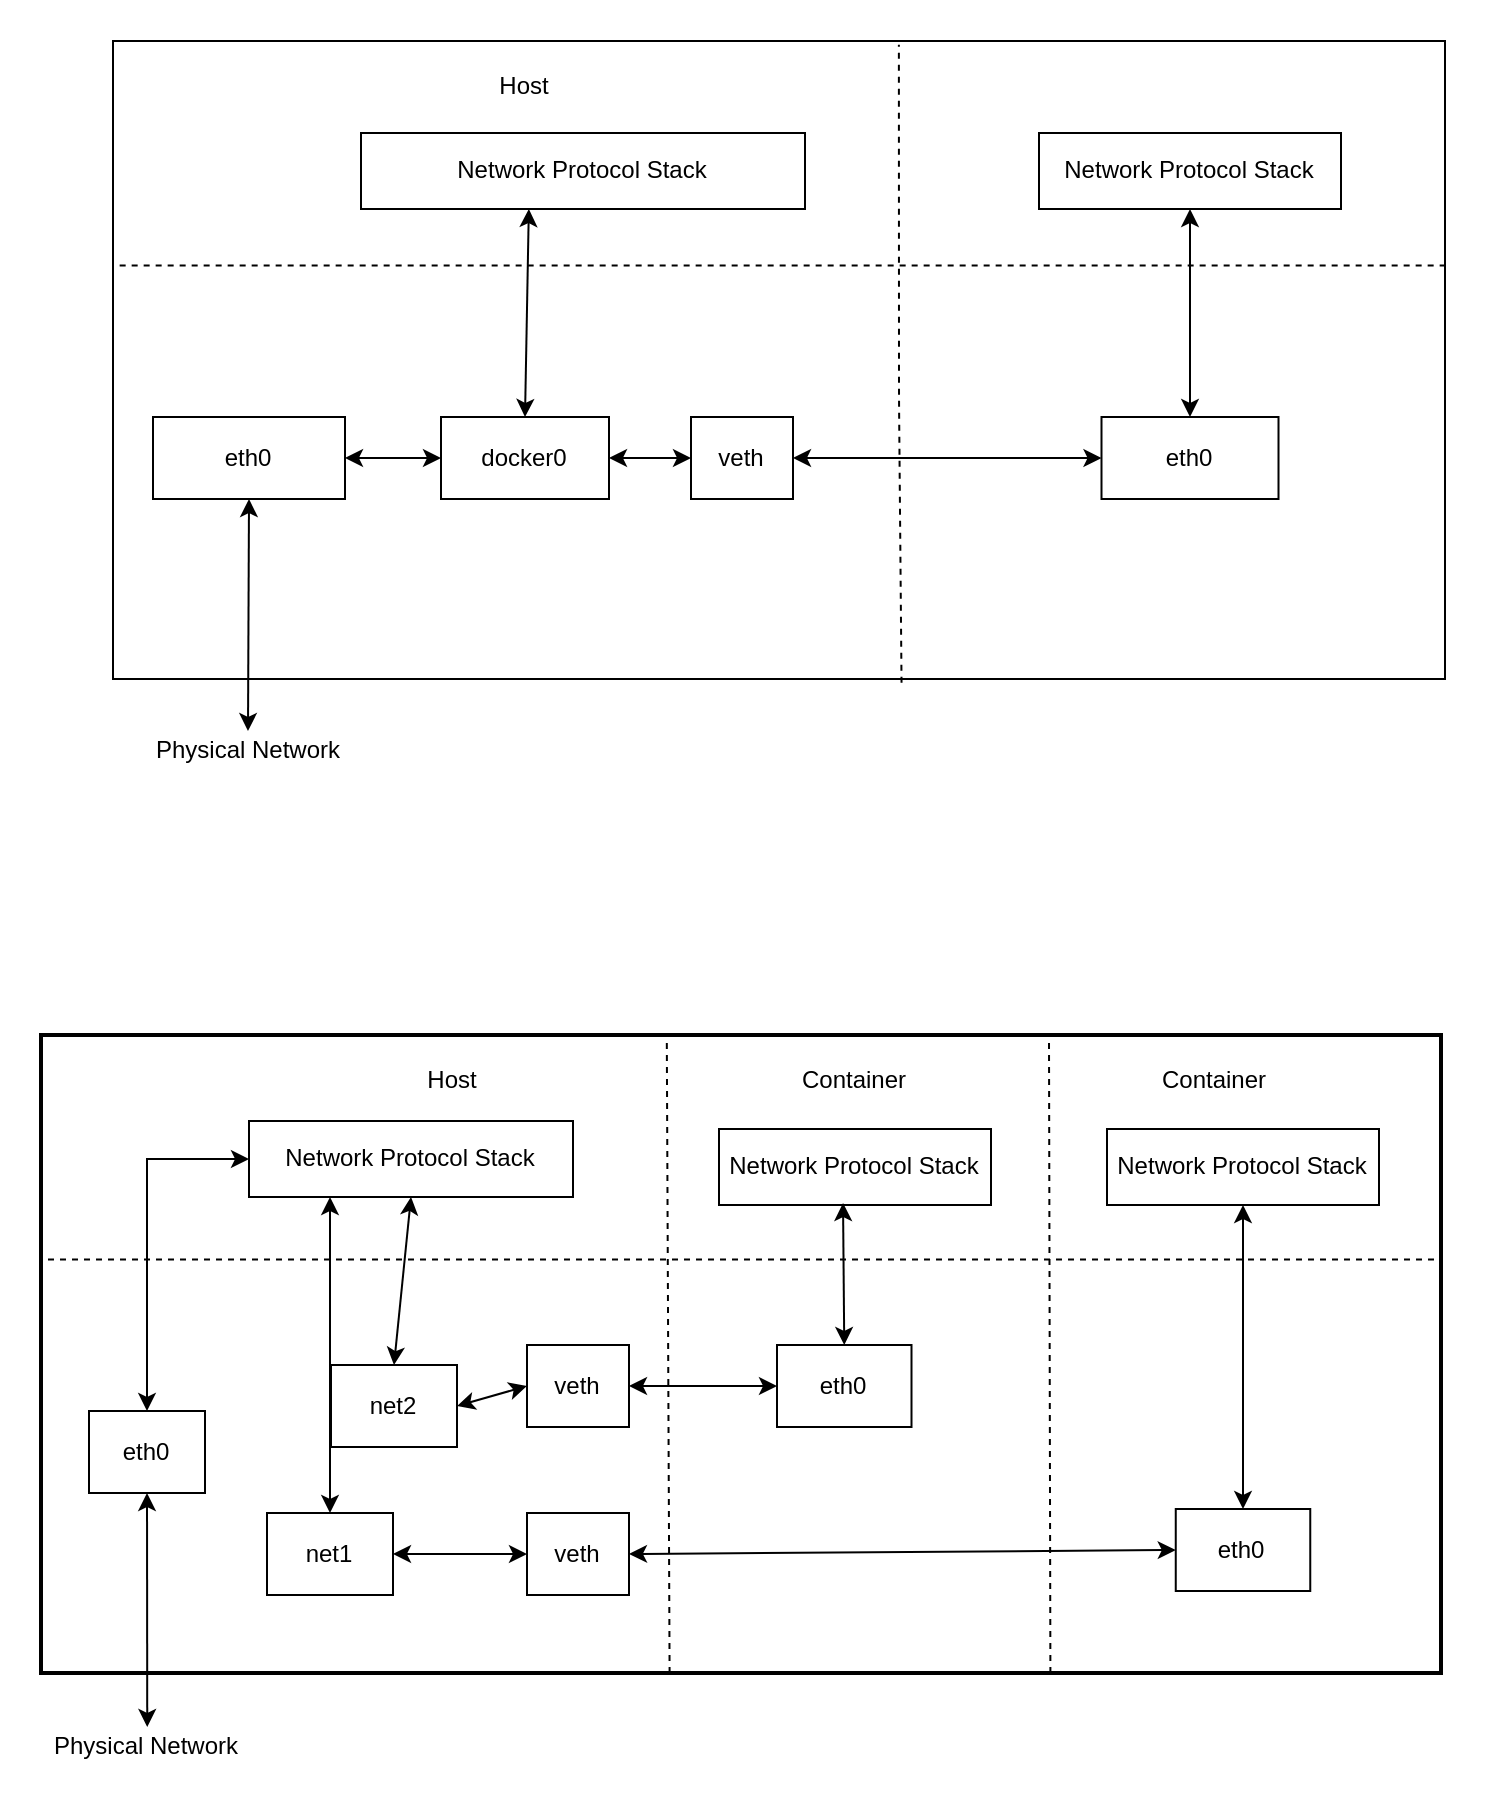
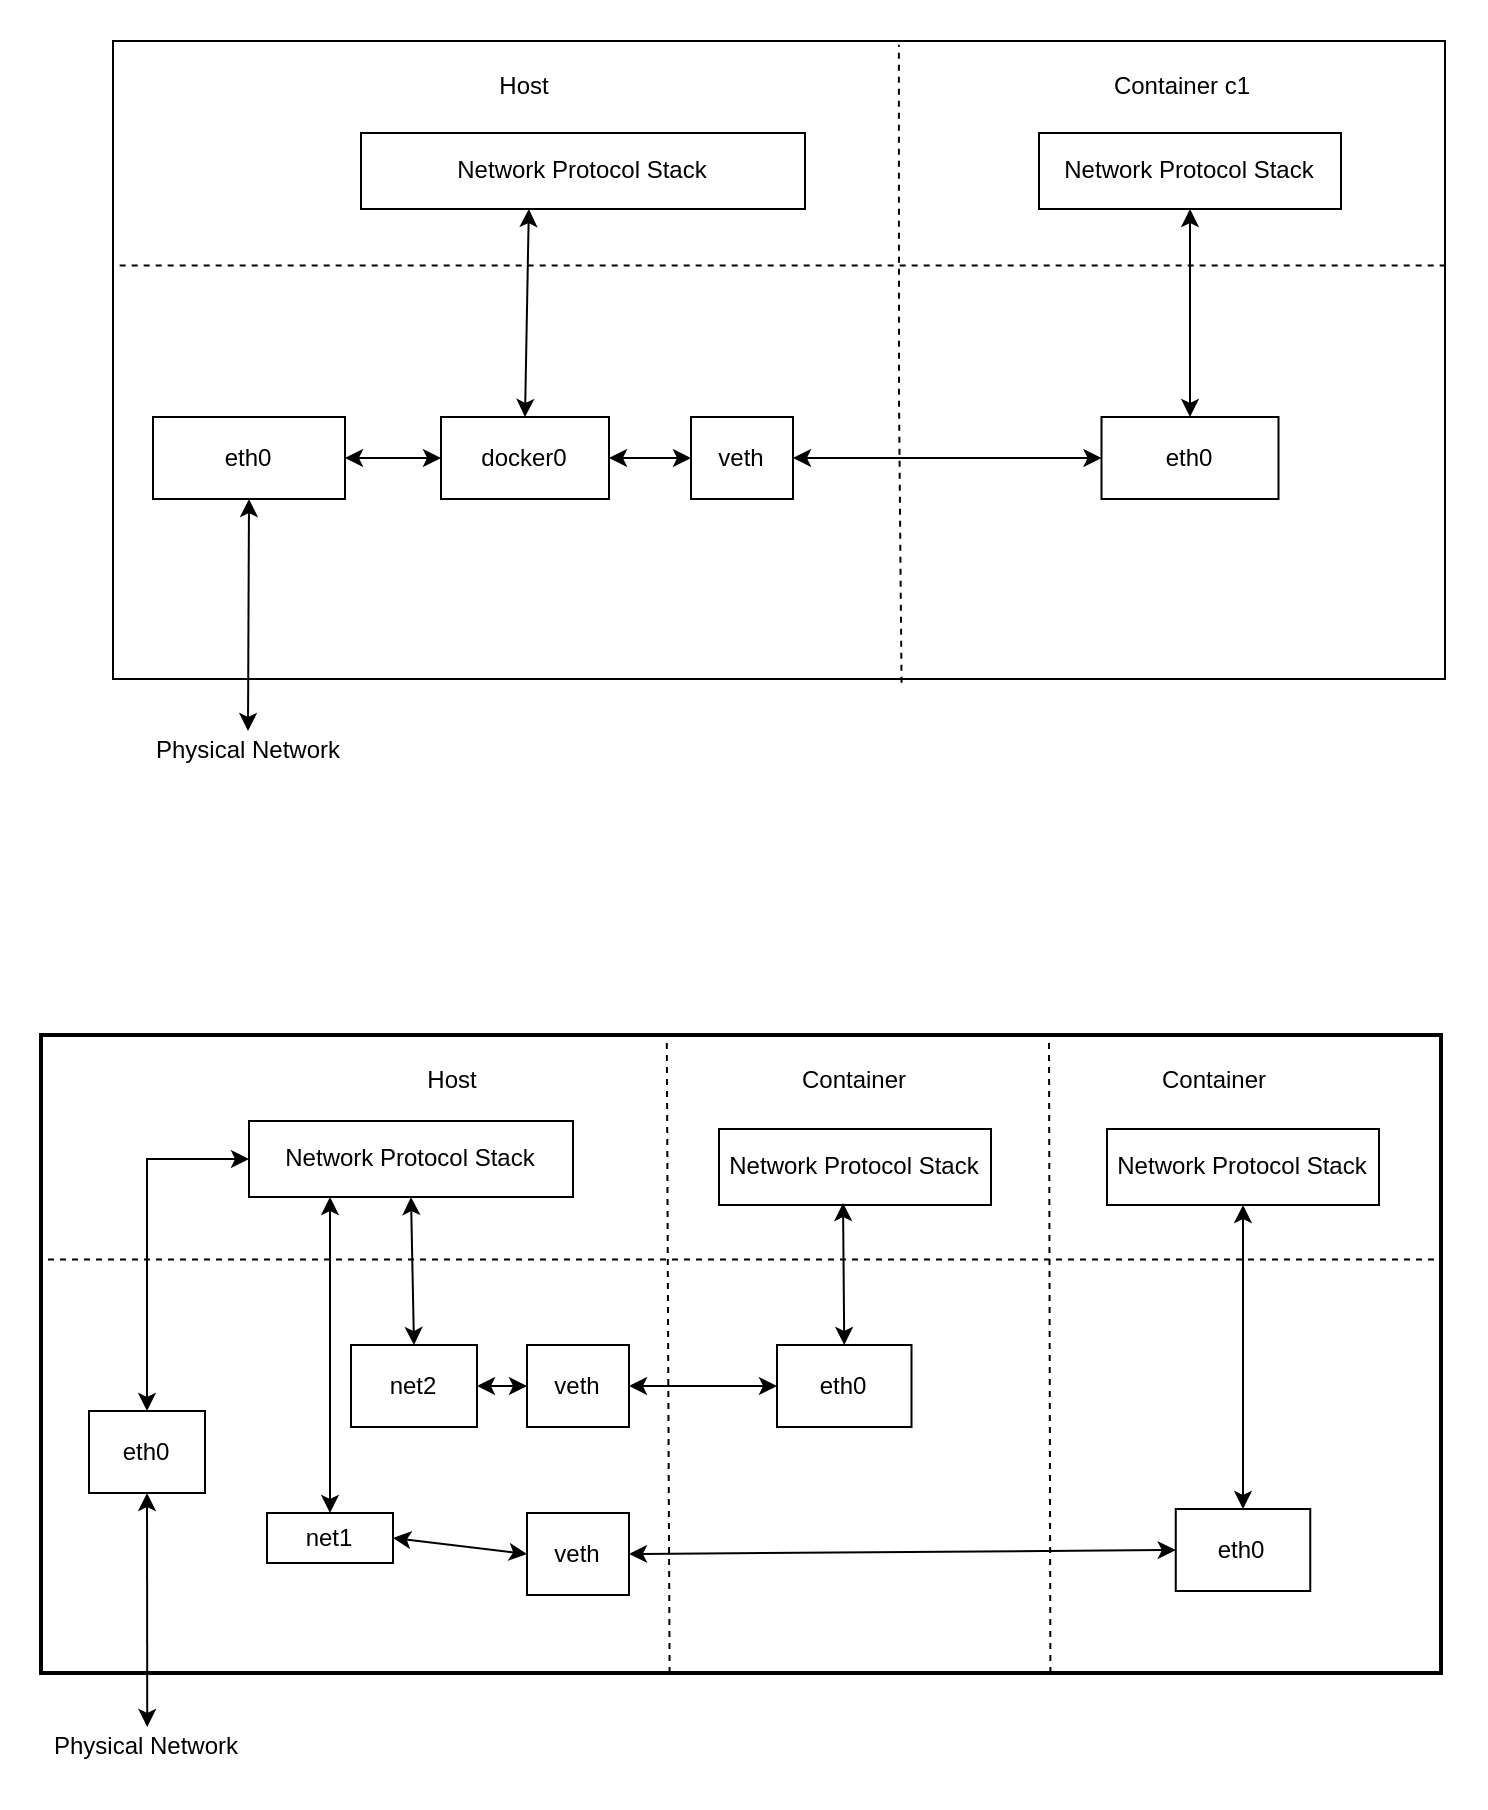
  <mxCell id="0" />
  <mxCell id="1" parent="0" />
  <mxCell id="2" value="" style="rounded=0;whiteSpace=wrap;html=1;" parent="1" vertex="1"><mxGeometry x="56" y="20" width="666" height="319" as="geometry" /></mxCell>
  <mxCell id="3" value="Network Protocol Stack" style="rounded=0;whiteSpace=wrap;html=1;" parent="1" vertex="1"><mxGeometry x="180" y="66" width="222" height="38" as="geometry" /></mxCell>
  <mxCell id="4" value="" style="endArrow=none;dashed=1;html=1;entryX=1;entryY=0.352;entryDx=0;entryDy=0;exitX=0.005;exitY=0.352;exitDx=0;exitDy=0;exitPerimeter=0;entryPerimeter=0;" parent="1" source="2" target="2" edge="1"><mxGeometry width="50" height="50" relative="1" as="geometry"><mxPoint x="122" y="394" as="sourcePoint" /><mxPoint x="172" y="344" as="targetPoint" /></mxGeometry></mxCell>
  <mxCell id="5" value="docker0" style="rounded=0;whiteSpace=wrap;html=1;" parent="1" vertex="1"><mxGeometry x="220" y="208" width="84" height="41" as="geometry" /></mxCell>
  <mxCell id="6" value="veth" style="rounded=0;whiteSpace=wrap;html=1;" parent="1" vertex="1"><mxGeometry x="345" y="208" width="51" height="41" as="geometry" /></mxCell>
  <mxCell id="7" value="Network Protocol Stack" style="rounded=0;whiteSpace=wrap;html=1;" parent="1" vertex="1"><mxGeometry x="519" y="66" width="151" height="38" as="geometry" /></mxCell>
  <mxCell id="8" value="Host" style="text;html=1;strokeColor=none;fillColor=none;align=center;verticalAlign=middle;whiteSpace=wrap;rounded=0;" parent="1" vertex="1"><mxGeometry x="242" y="33" width="40" height="20" as="geometry" /></mxCell>
+ <mxCell id="9" value="Container c1" style="text;html=1;strokeColor=none;fillColor=none;align=center;verticalAlign=middle;whiteSpace=wrap;rounded=0;" parent="1" vertex="1"><mxGeometry x="553" y="33" width="76" height="20" as="geometry" /></mxCell>
  <mxCell id="10" value="eth0" style="rounded=0;whiteSpace=wrap;html=1;" parent="1" vertex="1"><mxGeometry x="550.25" y="208" width="88.5" height="41" as="geometry" /></mxCell>
  <mxCell id="11" value="" style="endArrow=none;dashed=1;html=1;entryX=0.59;entryY=0.006;entryDx=0;entryDy=0;entryPerimeter=0;exitX=0.592;exitY=1.006;exitDx=0;exitDy=0;exitPerimeter=0;" parent="1" source="2" target="2" edge="1"><mxGeometry width="50" height="50" relative="1" as="geometry"><mxPoint x="122" y="410" as="sourcePoint" /><mxPoint x="172" y="360" as="targetPoint" /><Array as="points"><mxPoint x="449" y="199" /></Array></mxGeometry></mxCell>
  <mxCell id="12" value="" style="endArrow=classic;startArrow=classic;html=1;entryX=0.5;entryY=1;entryDx=0;entryDy=0;exitX=0.5;exitY=0;exitDx=0;exitDy=0;" parent="1" source="10" target="7" edge="1"><mxGeometry width="50" height="50" relative="1" as="geometry"><mxPoint x="122" y="412" as="sourcePoint" /><mxPoint x="172" y="362" as="targetPoint" /></mxGeometry></mxCell>
  <mxCell id="13" value="" style="endArrow=classic;startArrow=classic;html=1;entryX=0;entryY=0.5;entryDx=0;entryDy=0;exitX=1;exitY=0.5;exitDx=0;exitDy=0;" parent="1" source="6" target="10" edge="1"><mxGeometry width="50" height="50" relative="1" as="geometry"><mxPoint x="122" y="412" as="sourcePoint" /><mxPoint x="172" y="362" as="targetPoint" /></mxGeometry></mxCell>
  <mxCell id="14" value="" style="endArrow=classic;startArrow=classic;html=1;entryX=0;entryY=0.5;entryDx=0;entryDy=0;exitX=1;exitY=0.5;exitDx=0;exitDy=0;" parent="1" source="5" target="6" edge="1"><mxGeometry width="50" height="50" relative="1" as="geometry"><mxPoint x="122" y="412" as="sourcePoint" /><mxPoint x="172" y="362" as="targetPoint" /></mxGeometry></mxCell>
  <mxCell id="15" value="eth0" style="rounded=0;whiteSpace=wrap;html=1;" parent="1" vertex="1"><mxGeometry x="76" y="208" width="96" height="41" as="geometry" /></mxCell>
  <mxCell id="16" value="" style="endArrow=classic;startArrow=classic;html=1;exitX=0.5;exitY=0;exitDx=0;exitDy=0;entryX=0.378;entryY=1;entryDx=0;entryDy=0;entryPerimeter=0;" parent="1" source="5" target="3" edge="1"><mxGeometry width="50" height="50" relative="1" as="geometry"><mxPoint x="88" y="412" as="sourcePoint" /><mxPoint x="266" y="105" as="targetPoint" /></mxGeometry></mxCell>
  <mxCell id="17" value="Physical Network" style="text;html=1;strokeColor=none;fillColor=none;align=center;verticalAlign=middle;whiteSpace=wrap;rounded=0;" parent="1" vertex="1"><mxGeometry x="75.75" y="365" width="95.5" height="20" as="geometry" /></mxCell>
  <mxCell id="18" value="" style="endArrow=classic;startArrow=classic;html=1;exitX=0.5;exitY=0;exitDx=0;exitDy=0;entryX=0.5;entryY=1;entryDx=0;entryDy=0;" parent="1" source="17" target="15" edge="1"><mxGeometry width="50" height="50" relative="1" as="geometry"><mxPoint x="105.75" y="299" as="sourcePoint" /><mxPoint x="156" y="249" as="targetPoint" /></mxGeometry></mxCell>
  <mxCell id="19" value="" style="endArrow=classic;startArrow=classic;html=1;entryX=0;entryY=0.5;entryDx=0;entryDy=0;exitX=1;exitY=0.5;exitDx=0;exitDy=0;" parent="1" source="15" target="5" edge="1"><mxGeometry width="50" height="50" relative="1" as="geometry"><mxPoint x="56" y="456" as="sourcePoint" /><mxPoint x="106" y="406" as="targetPoint" /></mxGeometry></mxCell>
  <mxCell id="20" value="" style="rounded=0;whiteSpace=wrap;html=1;strokeWidth=2;shadow=0;comic=0;glass=0;" parent="1" vertex="1"><mxGeometry x="20" y="517" width="700" height="319" as="geometry" /></mxCell>
  <mxCell id="21" value="Network Protocol Stack" style="rounded=0;whiteSpace=wrap;html=1;" parent="1" vertex="1"><mxGeometry x="124" y="560" width="162" height="38" as="geometry" /></mxCell>
  <mxCell id="22" value="" style="endArrow=none;dashed=1;html=1;entryX=1;entryY=0.352;entryDx=0;entryDy=0;exitX=0.005;exitY=0.352;exitDx=0;exitDy=0;exitPerimeter=0;entryPerimeter=0;" parent="1" source="20" target="20" edge="1"><mxGeometry width="50" height="50" relative="1" as="geometry"><mxPoint x="86" y="891" as="sourcePoint" /><mxPoint x="136" y="841" as="targetPoint" /></mxGeometry></mxCell>
- <mxCell id="23" value="net1" style="rounded=0;whiteSpace=wrap;html=1;" parent="1" vertex="1"><mxGeometry x="133" y="756" width="63" height="41" as="geometry" /></mxCell>
+ <mxCell id="23" value="net1" style="rounded=0;whiteSpace=wrap;html=1;" parent="1" vertex="1"><mxGeometry x="133" y="756" width="63" height="25" as="geometry" /></mxCell>
  <mxCell id="24" value="veth" style="rounded=0;whiteSpace=wrap;html=1;" parent="1" vertex="1"><mxGeometry x="263" y="756" width="51" height="41" as="geometry" /></mxCell>
  <mxCell id="25" value="Network Protocol Stack" style="rounded=0;whiteSpace=wrap;html=1;" parent="1" vertex="1"><mxGeometry x="553" y="564" width="136" height="38" as="geometry" /></mxCell>
  <mxCell id="26" value="Host" style="text;html=1;strokeColor=none;fillColor=none;align=center;verticalAlign=middle;whiteSpace=wrap;rounded=0;" parent="1" vertex="1"><mxGeometry x="206" y="530" width="40" height="20" as="geometry" /></mxCell>
  <mxCell id="27" value="Container" style="text;html=1;strokeColor=none;fillColor=none;align=center;verticalAlign=middle;whiteSpace=wrap;rounded=0;" parent="1" vertex="1"><mxGeometry x="582.75" y="530" width="47.5" height="20" as="geometry" /></mxCell>
  <mxCell id="28" value="eth0" style="rounded=0;whiteSpace=wrap;html=1;" parent="1" vertex="1"><mxGeometry x="587.38" y="754" width="67.25" height="41" as="geometry" /></mxCell>
  <mxCell id="29" value="" style="endArrow=none;dashed=1;html=1;entryX=0.447;entryY=0.003;entryDx=0;entryDy=0;exitX=0.449;exitY=1;exitDx=0;exitDy=0;entryPerimeter=0;exitPerimeter=0;" parent="1" source="20" target="20" edge="1"><mxGeometry width="50" height="50" relative="1" as="geometry"><mxPoint x="86" y="907" as="sourcePoint" /><mxPoint x="136" y="857" as="targetPoint" /><Array as="points" /></mxGeometry></mxCell>
  <mxCell id="30" value="" style="endArrow=classic;startArrow=classic;html=1;entryX=0.5;entryY=1;entryDx=0;entryDy=0;exitX=0.5;exitY=0;exitDx=0;exitDy=0;" parent="1" source="28" target="25" edge="1"><mxGeometry width="50" height="50" relative="1" as="geometry"><mxPoint x="86" y="909" as="sourcePoint" /><mxPoint x="136" y="859" as="targetPoint" /></mxGeometry></mxCell>
  <mxCell id="31" value="" style="endArrow=classic;startArrow=classic;html=1;entryX=0;entryY=0.5;entryDx=0;entryDy=0;exitX=1;exitY=0.5;exitDx=0;exitDy=0;" parent="1" source="24" target="28" edge="1"><mxGeometry width="50" height="50" relative="1" as="geometry"><mxPoint x="86" y="909" as="sourcePoint" /><mxPoint x="136" y="859" as="targetPoint" /></mxGeometry></mxCell>
  <mxCell id="32" value="" style="endArrow=classic;startArrow=classic;html=1;entryX=0;entryY=0.5;entryDx=0;entryDy=0;exitX=1;exitY=0.5;exitDx=0;exitDy=0;" parent="1" source="23" target="24" edge="1"><mxGeometry width="50" height="50" relative="1" as="geometry"><mxPoint x="86" y="909" as="sourcePoint" /><mxPoint x="136" y="859" as="targetPoint" /></mxGeometry></mxCell>
  <mxCell id="33" value="eth0" style="rounded=0;whiteSpace=wrap;html=1;" parent="1" vertex="1"><mxGeometry x="44" y="705" width="58" height="41" as="geometry" /></mxCell>
  <mxCell id="34" value="" style="endArrow=classic;startArrow=classic;html=1;exitX=0.5;exitY=0;exitDx=0;exitDy=0;entryX=0.25;entryY=1;entryDx=0;entryDy=0;" parent="1" source="23" target="21" edge="1"><mxGeometry width="50" height="50" relative="1" as="geometry"><mxPoint x="52" y="909" as="sourcePoint" /><mxPoint x="230" y="602" as="targetPoint" /></mxGeometry></mxCell>
  <mxCell id="35" value="Physical Network" style="text;html=1;strokeColor=none;fillColor=none;align=center;verticalAlign=middle;whiteSpace=wrap;rounded=0;" parent="1" vertex="1"><mxGeometry x="22.25" y="863" width="101.75" height="20" as="geometry" /></mxCell>
  <mxCell id="36" value="" style="endArrow=classic;startArrow=classic;html=1;exitX=0.5;exitY=0;exitDx=0;exitDy=0;entryX=0.5;entryY=1;entryDx=0;entryDy=0;" parent="1" source="35" target="33" edge="1"><mxGeometry width="50" height="50" relative="1" as="geometry"><mxPoint x="69.75" y="796" as="sourcePoint" /><mxPoint x="120" y="746" as="targetPoint" /></mxGeometry></mxCell>
  <mxCell id="37" value="" style="endArrow=classic;startArrow=classic;html=1;entryX=0;entryY=0.5;entryDx=0;entryDy=0;exitX=0.5;exitY=0;exitDx=0;exitDy=0;edgeStyle=orthogonalEdgeStyle;strokeColor=#000000;rounded=0;" parent="1" source="33" target="21" edge="1"><mxGeometry width="50" height="50" relative="1" as="geometry"><mxPoint x="20" y="953" as="sourcePoint" /><mxPoint x="70" y="903" as="targetPoint" /></mxGeometry></mxCell>
  <mxCell id="38" value="Container" style="text;html=1;strokeColor=none;fillColor=none;align=center;verticalAlign=middle;whiteSpace=wrap;rounded=0;" vertex="1" parent="1"><mxGeometry x="403.25" y="530" width="47.5" height="20" as="geometry" /></mxCell>
  <mxCell id="39" value="Network Protocol Stack" style="rounded=0;whiteSpace=wrap;html=1;" vertex="1" parent="1"><mxGeometry x="359" y="564" width="136" height="38" as="geometry" /></mxCell>
  <mxCell id="40" value="" style="endArrow=classic;startArrow=classic;html=1;entryX=0.456;entryY=0.974;entryDx=0;entryDy=0;entryPerimeter=0;exitX=0.5;exitY=0;exitDx=0;exitDy=0;" edge="1" parent="1" source="41" target="39"><mxGeometry width="50" height="50" relative="1" as="geometry"><mxPoint x="421" y="707" as="sourcePoint" /><mxPoint x="631" y="612" as="targetPoint" /></mxGeometry></mxCell>
  <mxCell id="41" value="eth0" style="rounded=0;whiteSpace=wrap;html=1;" vertex="1" parent="1"><mxGeometry x="388" y="672" width="67.25" height="41" as="geometry" /></mxCell>
- <mxCell id="42" value="net2" style="rounded=0;whiteSpace=wrap;html=1;" vertex="1" parent="1"><mxGeometry x="165" y="682" width="63" height="41" as="geometry" /></mxCell>
+ <mxCell id="42" value="net2" style="rounded=0;whiteSpace=wrap;html=1;" vertex="1" parent="1"><mxGeometry x="175" y="672" width="63" height="41" as="geometry" /></mxCell>
  <mxCell id="43" value="" style="endArrow=classic;startArrow=classic;html=1;exitX=0.5;exitY=0;exitDx=0;exitDy=0;entryX=0.5;entryY=1;entryDx=0;entryDy=0;" edge="1" parent="1" source="42" target="21"><mxGeometry width="50" height="50" relative="1" as="geometry"><mxPoint x="174.5" y="766" as="sourcePoint" /><mxPoint x="174.5" y="608" as="targetPoint" /></mxGeometry></mxCell>
  <mxCell id="44" value="veth" style="rounded=0;whiteSpace=wrap;html=1;" vertex="1" parent="1"><mxGeometry x="263" y="672" width="51" height="41" as="geometry" /></mxCell>
  <mxCell id="45" value="" style="endArrow=classic;startArrow=classic;html=1;entryX=0;entryY=0.5;entryDx=0;entryDy=0;exitX=1;exitY=0.5;exitDx=0;exitDy=0;" edge="1" parent="1" source="42" target="44"><mxGeometry width="50" height="50" relative="1" as="geometry"><mxPoint x="206" y="786.5" as="sourcePoint" /><mxPoint x="273" y="786.5" as="targetPoint" /></mxGeometry></mxCell>
  <mxCell id="46" value="" style="endArrow=classic;startArrow=classic;html=1;entryX=0;entryY=0.5;entryDx=0;entryDy=0;exitX=1;exitY=0.5;exitDx=0;exitDy=0;" edge="1" parent="1" source="44" target="41"><mxGeometry width="50" height="50" relative="1" as="geometry"><mxPoint x="206" y="786.5" as="sourcePoint" /><mxPoint x="273" y="786.5" as="targetPoint" /></mxGeometry></mxCell>
  <mxCell id="47" value="" style="endArrow=none;dashed=1;html=1;entryX=0.72;entryY=0.003;entryDx=0;entryDy=0;exitX=0.721;exitY=1;exitDx=0;exitDy=0;exitPerimeter=0;entryPerimeter=0;" edge="1" parent="1" source="20" target="20"><mxGeometry width="50" height="50" relative="1" as="geometry"><mxPoint x="344.3" y="846" as="sourcePoint" /><mxPoint x="342.9" y="527.957" as="targetPoint" /><Array as="points" /></mxGeometry></mxCell>
